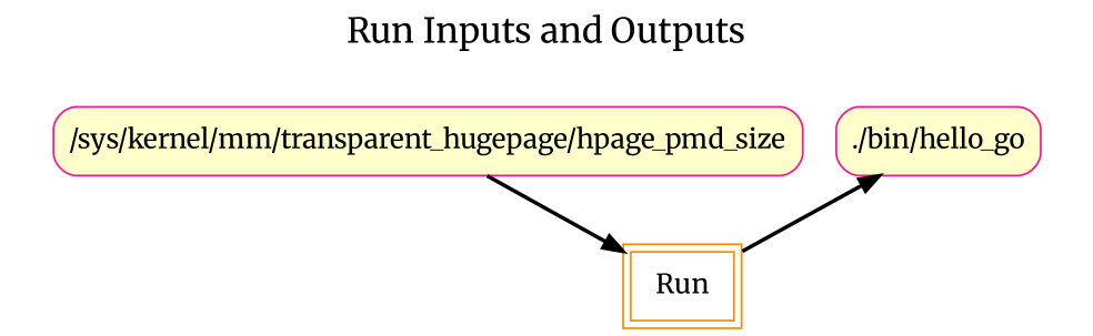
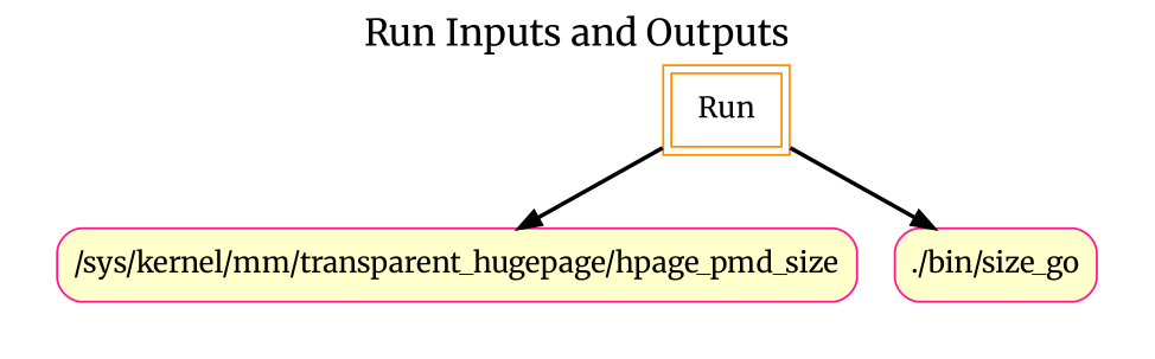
  digraph {
    fontname=Merriweather
    fontsize=18
    label="Run Inputs and Outputs"
    labelloc=t
    rankdir=TB
    node [color=deeppink fillcolor="#FFFFCC" fontname=Merriweather peripheries=1 shape=box style="rounded,filled"]
    edge [arrowhead=normal fontname=Merriweather style=bold]
-   n1 [label="./bin/hello_go"]
+   n1 [label="./bin/size_go"]
    n2 [label="/sys/kernel/mm/transparent_hugepage/hpage_pmd_size"]
    Run [color=darkorange fillcolor="#FFFFFF" peripheries=2 style=filled]
    subgraph cluster_1 {
      color=white
      label=""
      penwidth=0
      subgraph cluster_2 {
        color=white
        label=""
        penwidth=0
        n1
        n2
      }
    }
    subgraph cluster_3 {
      color=white
      label=""
      penwidth=0
      subgraph cluster_4 {
        color=white
        label=""
        penwidth=0
      }
    }
-   n2 -> Run
+   Run -> n2
    Run -> n1
  }
